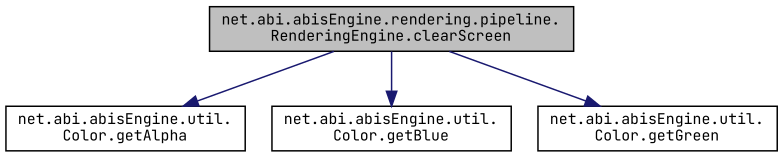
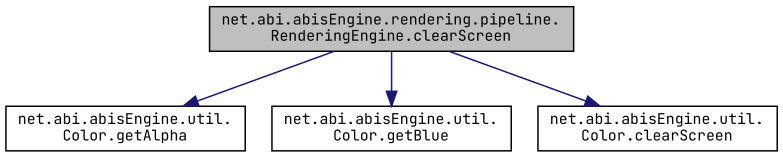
  digraph {
    fontname="JetBrains Mono"
    rankdir=TB
    node [color=black fillcolor=white fontname="JetBrains Mono" fontsize=10 shape=record style=filled]
    edge [color=midnightblue fontname="JetBrains Mono" fontsize=10 labelfontname=Helvetica labelfontsize=10 style=solid]
    n1 [fillcolor=grey75 fontcolor=black height=0.2 label="net.abi.abisEngine.rendering.pipeline.\lRenderingEngine.clearScreen" width=0.4]
    n2 [height=0.2 label="net.abi.abisEngine.util.\lColor.getAlpha" width=0.4]
    n3 [height=0.2 label="net.abi.abisEngine.util.\lColor.getBlue" width=0.4]
-   n4 [height=0.2 label="net.abi.abisEngine.util.\lColor.getGreen" width=0.4]
+   n4 [height=0.2 label="net.abi.abisEngine.util.\lColor.clearScreen" width=0.4]
    n1 -> n2
    n1 -> n3
    n1 -> n4
  }
